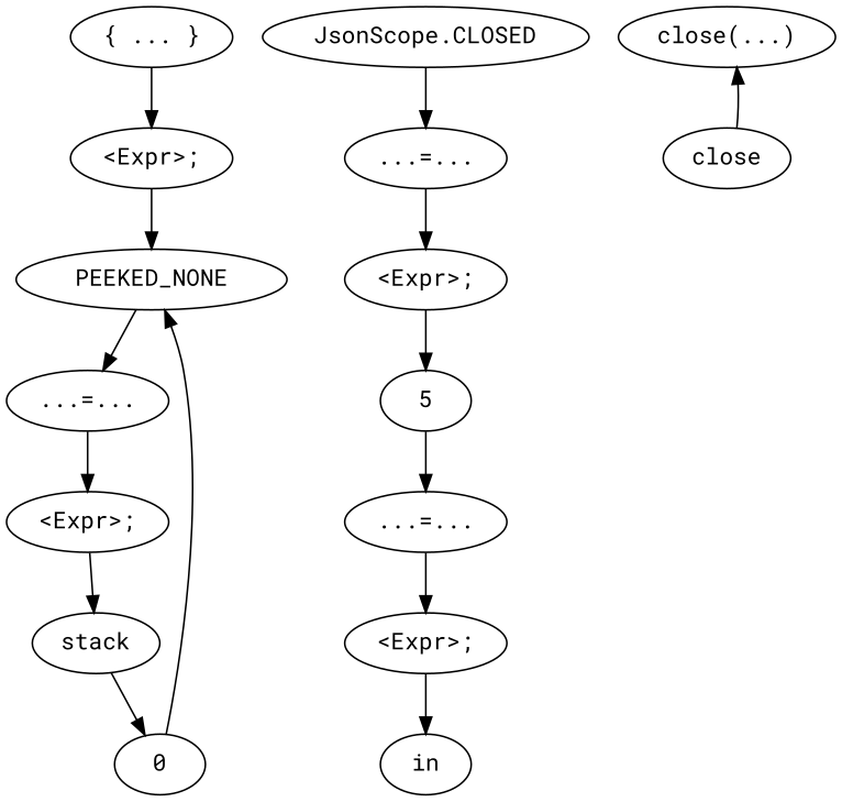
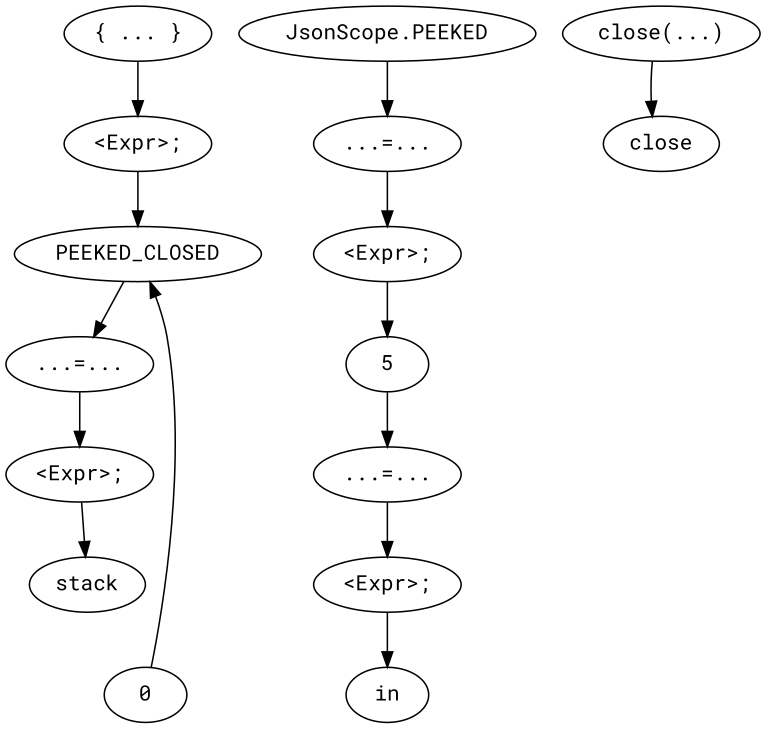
  digraph {
    compound=true
    fontname="Roboto Mono"
    node [fontname="Roboto Mono"]
    edge [fontname="Roboto Mono"]
    n1 [label="{ ... }"]
    n2 [label="<Expr>;"]
-   n3 [label=PEEKED_NONE]
+   n3 [label=PEEKED_CLOSED]
    n4 [label="...=..."]
    n5 [label="<Expr>;"]
    n6 [label=stack]
    n7 [label=0]
    n8 [label="<Expr>;"]
    n9 [label=5]
    n10 [label="...=..."]
    n11 [label="<Expr>;"]
    n12 [label=in]
    n13 [label="close(...)"]
    n14 [label=close]
    n15 [label="...=..."]
-   n16 [label="JsonScope.CLOSED"]
+   n16 [label="JsonScope.PEEKED"]
    n1 -> n2
    n2 -> n3
    n3 -> n4
    n4 -> n5
    n5 -> n6
-   n6 -> n7
    n7 -> n3
    n8 -> n9
    n9 -> n10
    n10 -> n11
    n11 -> n12
-   n14 -> n13
+   n13 -> n14
    n15 -> n8
    n16 -> n15
  }
